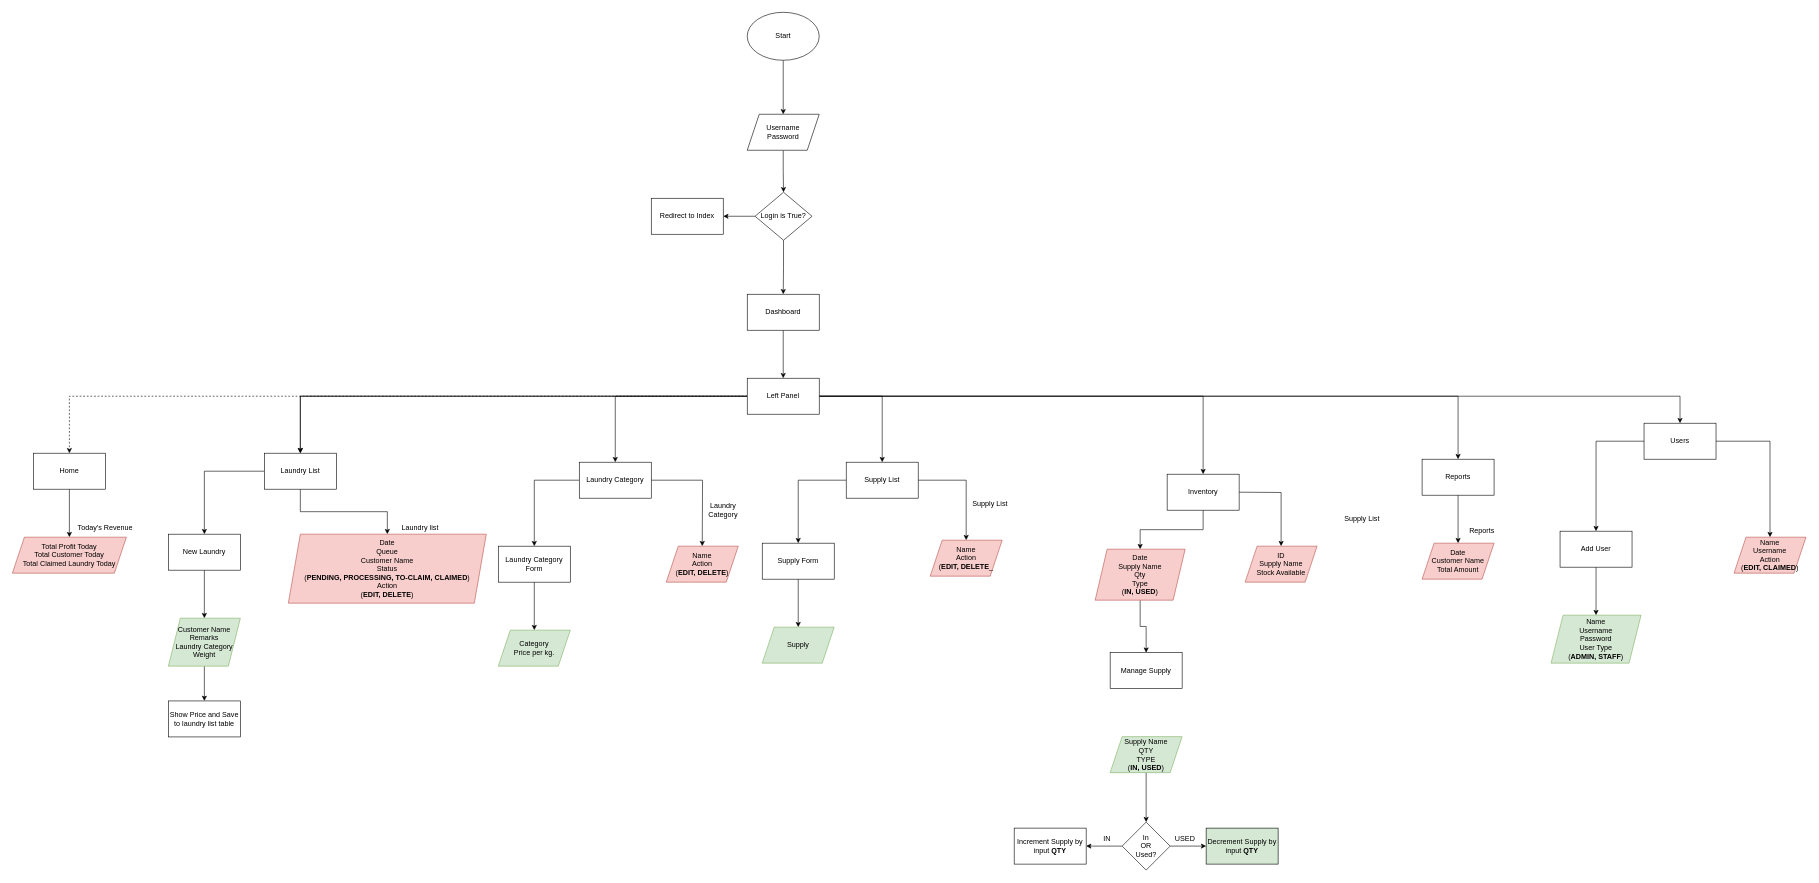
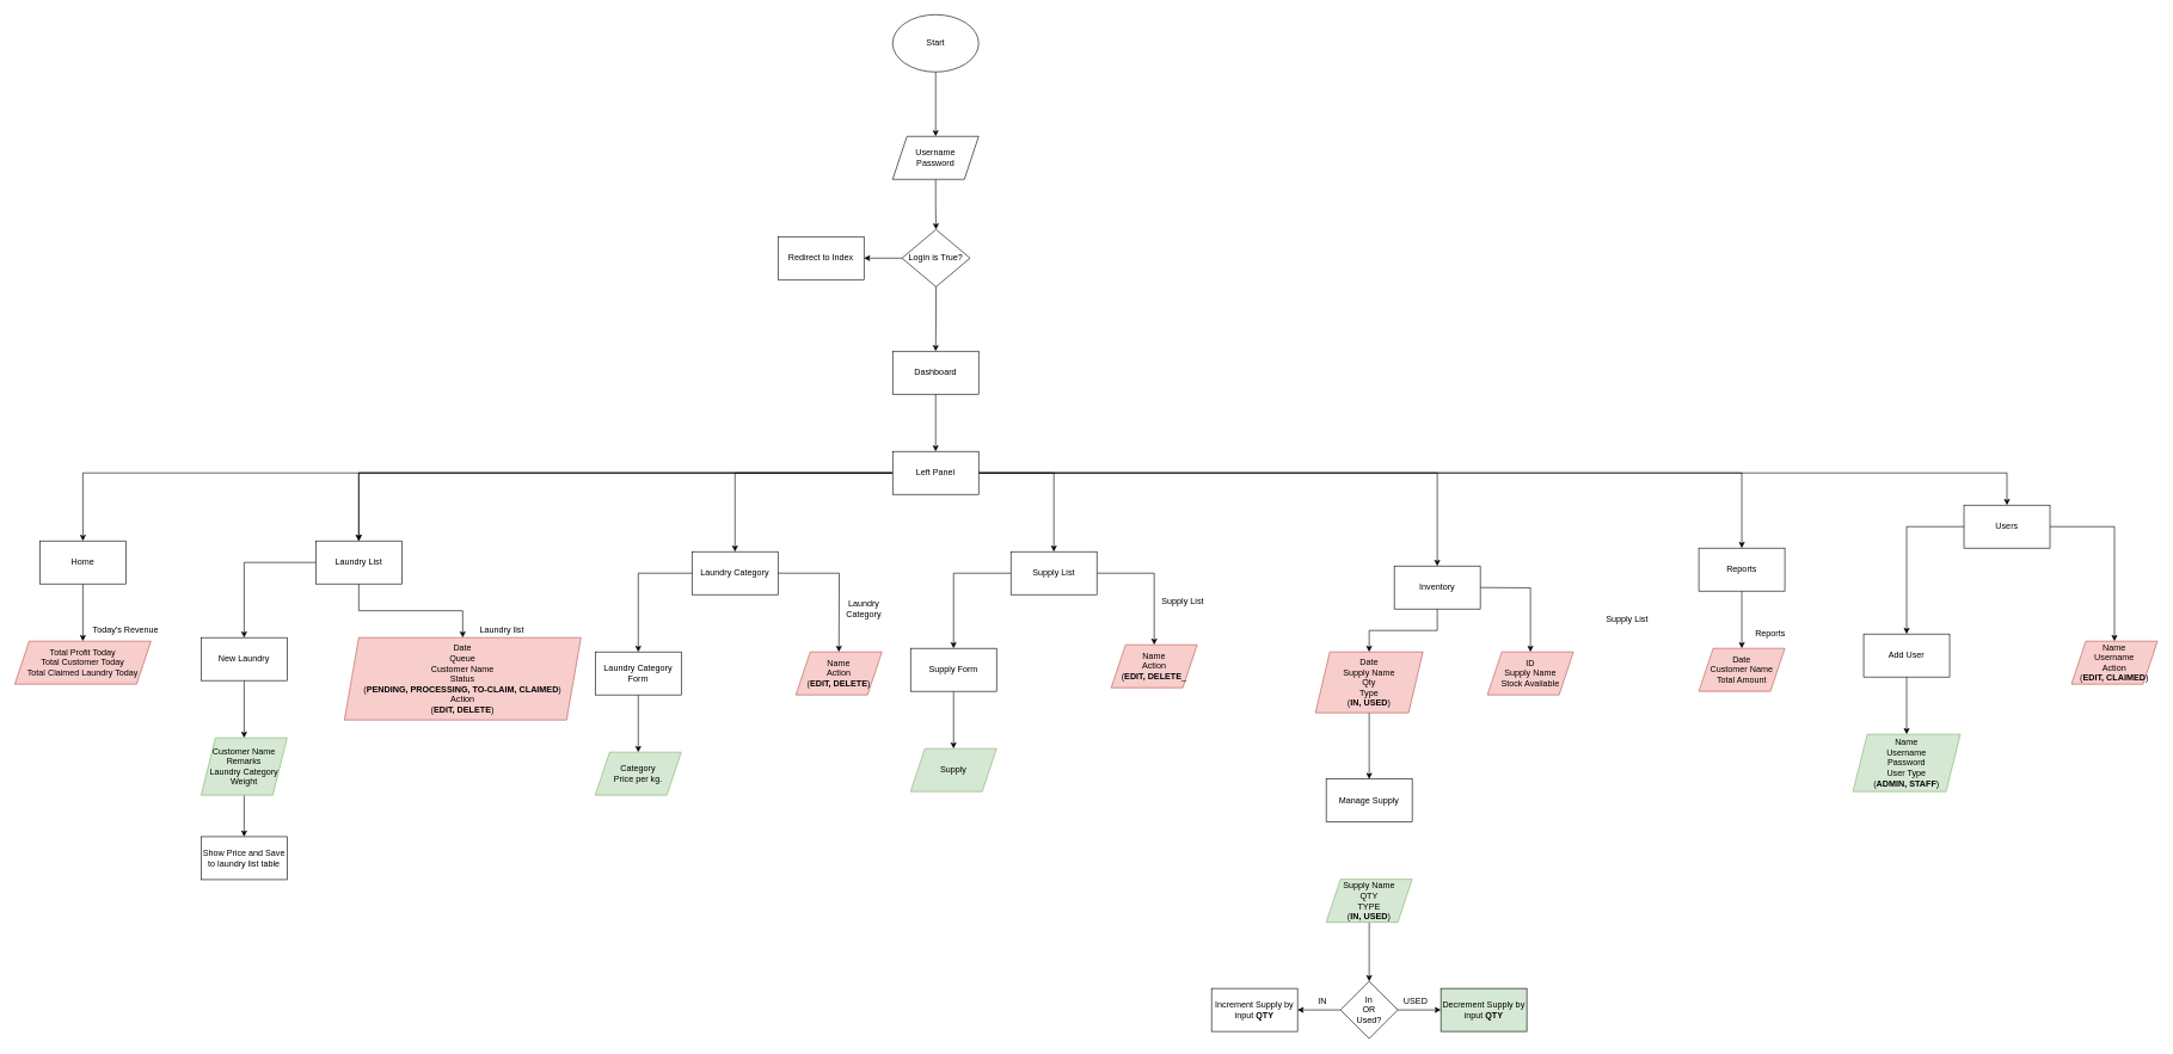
  <mxCell id="0" />
  <mxCell id="1" parent="0" />
  <mxCell id="2" value="" style="edgeStyle=orthogonalEdgeStyle;rounded=0;orthogonalLoop=1;jettySize=auto;html=1;" edge="1" parent="1" source="3" target="5"><mxGeometry relative="1" as="geometry" /></mxCell>
  <mxCell id="3" value="Start" style="ellipse;whiteSpace=wrap;html=1;" vertex="1" parent="1"><mxGeometry x="1245" y="20" width="120" height="80" as="geometry" /></mxCell>
  <mxCell id="4" value="" style="edgeStyle=orthogonalEdgeStyle;rounded=0;orthogonalLoop=1;jettySize=auto;html=1;" edge="1" parent="1" source="5" target="8"><mxGeometry relative="1" as="geometry" /></mxCell>
  <mxCell id="5" value="Username&lt;br&gt;Password" style="shape=parallelogram;perimeter=parallelogramPerimeter;whiteSpace=wrap;html=1;fixedSize=1;" vertex="1" parent="1"><mxGeometry x="1245" y="190" width="120" height="60" as="geometry" /></mxCell>
  <mxCell id="6" value="" style="edgeStyle=orthogonalEdgeStyle;rounded=0;orthogonalLoop=1;jettySize=auto;html=1;" edge="1" parent="1" source="8" target="9"><mxGeometry relative="1" as="geometry" /></mxCell>
  <mxCell id="7" value="" style="edgeStyle=orthogonalEdgeStyle;rounded=0;orthogonalLoop=1;jettySize=auto;html=1;" edge="1" parent="1" source="8" target="11"><mxGeometry relative="1" as="geometry" /></mxCell>
  <mxCell id="8" value="Login is True?" style="rhombus;whiteSpace=wrap;html=1;" vertex="1" parent="1"><mxGeometry x="1258" y="320" width="95" height="80" as="geometry" /></mxCell>
  <mxCell id="9" value="Redirect to Index" style="whiteSpace=wrap;html=1;" vertex="1" parent="1"><mxGeometry x="1085" y="330" width="120" height="60" as="geometry" /></mxCell>
  <mxCell id="10" value="" style="edgeStyle=orthogonalEdgeStyle;rounded=0;orthogonalLoop=1;jettySize=auto;html=1;" edge="1" parent="1" source="11" target="20"><mxGeometry relative="1" as="geometry" /></mxCell>
  <mxCell id="11" value="Dashboard" style="whiteSpace=wrap;html=1;" vertex="1" parent="1"><mxGeometry x="1245" y="490" width="120" height="60" as="geometry" /></mxCell>
  <mxCell id="12" value="" style="edgeStyle=orthogonalEdgeStyle;rounded=0;orthogonalLoop=1;jettySize=auto;html=1;" edge="1" parent="1" source="20" target="23"><mxGeometry relative="1" as="geometry" /></mxCell>
  <mxCell id="13" value="" style="edgeStyle=orthogonalEdgeStyle;rounded=0;orthogonalLoop=1;jettySize=auto;html=1;" edge="1" parent="1" source="20" target="23"><mxGeometry relative="1" as="geometry" /></mxCell>
  <mxCell id="14" value="" style="edgeStyle=orthogonalEdgeStyle;rounded=0;orthogonalLoop=1;jettySize=auto;html=1;" edge="1" parent="1" source="20" target="26"><mxGeometry relative="1" as="geometry" /></mxCell>
  <mxCell id="15" value="" style="edgeStyle=orthogonalEdgeStyle;rounded=0;orthogonalLoop=1;jettySize=auto;html=1;" edge="1" parent="1" source="20" target="29"><mxGeometry relative="1" as="geometry" /></mxCell>
  <mxCell id="16" value="" style="edgeStyle=orthogonalEdgeStyle;rounded=0;orthogonalLoop=1;jettySize=auto;html=1;" edge="1" parent="1" source="20" target="32"><mxGeometry relative="1" as="geometry" /></mxCell>
  <mxCell id="17" value="" style="edgeStyle=orthogonalEdgeStyle;rounded=0;orthogonalLoop=1;jettySize=auto;html=1;" edge="1" parent="1" source="20" target="34"><mxGeometry relative="1" as="geometry" /></mxCell>
  <mxCell id="18" value="" style="edgeStyle=orthogonalEdgeStyle;rounded=0;orthogonalLoop=1;jettySize=auto;html=1;" edge="1" parent="1" source="20" target="37"><mxGeometry relative="1" as="geometry" /></mxCell>
- <mxCell id="19" style="edgeStyle=orthogonalEdgeStyle;rounded=0;orthogonalLoop=1;jettySize=auto;html=1;entryX=0.5;entryY=0;entryDx=0;entryDy=0;dashed=1;" edge="1" parent="1" source="20" target="39"><mxGeometry relative="1" as="geometry"><mxPoint x="417.706" y="660" as="targetPoint" /></mxGeometry></mxCell>
+ <mxCell id="19" style="edgeStyle=orthogonalEdgeStyle;rounded=0;orthogonalLoop=1;jettySize=auto;html=1;entryX=0.5;entryY=0;entryDx=0;entryDy=0;" edge="1" parent="1" source="20" target="39"><mxGeometry relative="1" as="geometry"><mxPoint x="417.706" y="660" as="targetPoint" /></mxGeometry></mxCell>
  <mxCell id="20" value="Left Panel" style="whiteSpace=wrap;html=1;" vertex="1" parent="1"><mxGeometry x="1245" y="630" width="120" height="60" as="geometry" /></mxCell>
  <mxCell id="21" value="" style="edgeStyle=orthogonalEdgeStyle;rounded=0;orthogonalLoop=1;jettySize=auto;html=1;" edge="1" parent="1" source="23" target="42"><mxGeometry relative="1" as="geometry" /></mxCell>
  <mxCell id="22" value="" style="edgeStyle=orthogonalEdgeStyle;rounded=0;orthogonalLoop=1;jettySize=auto;html=1;" edge="1" parent="1" source="23" target="75"><mxGeometry relative="1" as="geometry" /></mxCell>
  <mxCell id="23" value="Laundry List" style="whiteSpace=wrap;html=1;" vertex="1" parent="1"><mxGeometry x="440" y="755" width="120" height="60" as="geometry" /></mxCell>
  <mxCell id="24" value="" style="edgeStyle=orthogonalEdgeStyle;rounded=0;orthogonalLoop=1;jettySize=auto;html=1;" edge="1" parent="1" source="26" target="45"><mxGeometry relative="1" as="geometry" /></mxCell>
  <mxCell id="25" value="" style="edgeStyle=orthogonalEdgeStyle;rounded=0;orthogonalLoop=1;jettySize=auto;html=1;" edge="1" parent="1" source="26"><mxGeometry relative="1" as="geometry"><mxPoint x="1170" y="910" as="targetPoint" /></mxGeometry></mxCell>
  <mxCell id="26" value="Laundry Category" style="whiteSpace=wrap;html=1;" vertex="1" parent="1"><mxGeometry x="965" y="770" width="120" height="60" as="geometry" /></mxCell>
  <mxCell id="27" value="" style="edgeStyle=orthogonalEdgeStyle;rounded=0;orthogonalLoop=1;jettySize=auto;html=1;" edge="1" parent="1" source="29" target="49"><mxGeometry relative="1" as="geometry" /></mxCell>
  <mxCell id="28" value="" style="edgeStyle=orthogonalEdgeStyle;rounded=0;orthogonalLoop=1;jettySize=auto;html=1;" edge="1" parent="1" source="29" target="50"><mxGeometry relative="1" as="geometry" /></mxCell>
  <mxCell id="29" value="Supply List" style="whiteSpace=wrap;html=1;" vertex="1" parent="1"><mxGeometry x="1410" y="770" width="120" height="60" as="geometry" /></mxCell>
  <mxCell id="30" value="" style="edgeStyle=orthogonalEdgeStyle;rounded=0;orthogonalLoop=1;jettySize=auto;html=1;" edge="1" parent="1" source="32" target="53"><mxGeometry relative="1" as="geometry" /></mxCell>
  <mxCell id="31" value="" style="edgeStyle=orthogonalEdgeStyle;rounded=0;orthogonalLoop=1;jettySize=auto;html=1;" edge="1" parent="1" target="54"><mxGeometry relative="1" as="geometry"><mxPoint x="2065" y="820" as="sourcePoint" /></mxGeometry></mxCell>
  <mxCell id="32" value="Inventory" style="whiteSpace=wrap;html=1;" vertex="1" parent="1"><mxGeometry x="1945" y="790" width="120" height="60" as="geometry" /></mxCell>
  <mxCell id="33" value="" style="edgeStyle=orthogonalEdgeStyle;rounded=0;orthogonalLoop=1;jettySize=auto;html=1;" edge="1" parent="1" source="34" target="58"><mxGeometry relative="1" as="geometry" /></mxCell>
  <mxCell id="34" value="Reports" style="whiteSpace=wrap;html=1;" vertex="1" parent="1"><mxGeometry x="2370" y="765" width="120" height="60" as="geometry" /></mxCell>
  <mxCell id="35" value="" style="edgeStyle=orthogonalEdgeStyle;rounded=0;orthogonalLoop=1;jettySize=auto;html=1;" edge="1" parent="1" source="37" target="60"><mxGeometry relative="1" as="geometry" /></mxCell>
  <mxCell id="36" value="" style="edgeStyle=orthogonalEdgeStyle;rounded=0;orthogonalLoop=1;jettySize=auto;html=1;" edge="1" parent="1" source="37" target="62"><mxGeometry relative="1" as="geometry" /></mxCell>
  <mxCell id="37" value="Users" style="whiteSpace=wrap;html=1;" vertex="1" parent="1"><mxGeometry x="2740" y="705" width="120" height="60" as="geometry" /></mxCell>
  <mxCell id="38" value="" style="edgeStyle=orthogonalEdgeStyle;rounded=0;orthogonalLoop=1;jettySize=auto;html=1;" edge="1" parent="1" source="39" target="40"><mxGeometry relative="1" as="geometry" /></mxCell>
  <mxCell id="39" value="Home" style="rounded=0;whiteSpace=wrap;html=1;" vertex="1" parent="1"><mxGeometry x="55" y="755" width="120" height="60" as="geometry" /></mxCell>
  <mxCell id="40" value="Total Profit Today&lt;br&gt;Total Customer Today&lt;br&gt;Total Claimed Laundry Today" style="shape=parallelogram;perimeter=parallelogramPerimeter;whiteSpace=wrap;html=1;fixedSize=1;rounded=0;fillColor=#f8cecc;strokeColor=#b85450;" vertex="1" parent="1"><mxGeometry x="20" y="895" width="190" height="60" as="geometry" /></mxCell>
  <mxCell id="41" value="Today's Revenue" style="text;html=1;strokeColor=none;fillColor=none;align=center;verticalAlign=middle;whiteSpace=wrap;rounded=0;" vertex="1" parent="1"><mxGeometry x="125" y="865" width="100" height="30" as="geometry" /></mxCell>
  <mxCell id="42" value="Date&lt;br&gt;Queue&lt;br&gt;Customer Name&lt;br&gt;Status&lt;br&gt;(&lt;b&gt;PENDING, PROCESSING, TO-CLAIM, CLAIMED&lt;/b&gt;)&lt;br&gt;Action&lt;br&gt;(&lt;b&gt;EDIT, DELETE&lt;/b&gt;)" style="shape=parallelogram;perimeter=parallelogramPerimeter;whiteSpace=wrap;html=1;fixedSize=1;fillColor=#f8cecc;strokeColor=#b85450;" vertex="1" parent="1"><mxGeometry x="480" y="890" width="330" height="115" as="geometry" /></mxCell>
  <mxCell id="43" value="Laundry list" style="text;html=1;strokeColor=none;fillColor=none;align=center;verticalAlign=middle;whiteSpace=wrap;rounded=0;" vertex="1" parent="1"><mxGeometry x="660" y="860" width="80" height="40" as="geometry" /></mxCell>
  <mxCell id="44" value="" style="edgeStyle=orthogonalEdgeStyle;rounded=0;orthogonalLoop=1;jettySize=auto;html=1;" edge="1" parent="1" source="45" target="46"><mxGeometry relative="1" as="geometry" /></mxCell>
  <mxCell id="45" value="Laundry Category Form" style="whiteSpace=wrap;html=1;" vertex="1" parent="1"><mxGeometry x="830" y="910" width="120" height="60" as="geometry" /></mxCell>
  <mxCell id="46" value="Category&lt;br&gt;Price per kg." style="shape=parallelogram;perimeter=parallelogramPerimeter;whiteSpace=wrap;html=1;fixedSize=1;fillColor=#d5e8d4;strokeColor=#82b366;" vertex="1" parent="1"><mxGeometry x="830" y="1050" width="120" height="60" as="geometry" /></mxCell>
  <mxCell id="47" value="Name&lt;br&gt;Action&lt;br&gt;(&lt;b&gt;EDIT, DELETE&lt;/b&gt;)" style="shape=parallelogram;perimeter=parallelogramPerimeter;whiteSpace=wrap;html=1;fixedSize=1;fillColor=#f8cecc;strokeColor=#b85450;" vertex="1" parent="1"><mxGeometry x="1110" y="910" width="120" height="60" as="geometry" /></mxCell>
  <mxCell id="48" value="" style="edgeStyle=orthogonalEdgeStyle;rounded=0;orthogonalLoop=1;jettySize=auto;html=1;" edge="1" parent="1" source="49" target="51"><mxGeometry relative="1" as="geometry" /></mxCell>
  <mxCell id="49" value="Supply Form" style="whiteSpace=wrap;html=1;" vertex="1" parent="1"><mxGeometry x="1270" y="905" width="120" height="60" as="geometry" /></mxCell>
  <mxCell id="50" value="Name&lt;br&gt;Action&lt;br&gt;(&lt;b&gt;EDIT, DELETE&lt;/b&gt;_" style="shape=parallelogram;perimeter=parallelogramPerimeter;whiteSpace=wrap;html=1;fixedSize=1;fillColor=#f8cecc;strokeColor=#b85450;" vertex="1" parent="1"><mxGeometry x="1550" y="900" width="120" height="60" as="geometry" /></mxCell>
  <mxCell id="51" value="Supply" style="shape=parallelogram;perimeter=parallelogramPerimeter;whiteSpace=wrap;html=1;fixedSize=1;fillColor=#d5e8d4;strokeColor=#82b366;" vertex="1" parent="1"><mxGeometry x="1270" y="1045" width="120" height="60" as="geometry" /></mxCell>
  <mxCell id="52" value="" style="edgeStyle=orthogonalEdgeStyle;rounded=0;orthogonalLoop=1;jettySize=auto;html=1;" edge="1" parent="1" source="53" target="64"><mxGeometry relative="1" as="geometry" /></mxCell>
- <mxCell id="53" value="Date&lt;br&gt;Supply Name&lt;br&gt;Qty&lt;br&gt;Type&lt;br&gt;(&lt;b&gt;IN, USED&lt;/b&gt;)" style="shape=parallelogram;perimeter=parallelogramPerimeter;whiteSpace=wrap;html=1;fixedSize=1;fillColor=#f8cecc;strokeColor=#b85450;" vertex="1" parent="1"><mxGeometry x="1825" y="915" width="150" height="85" as="geometry" /></mxCell>
+ <mxCell id="53" value="Date&lt;br&gt;Supply Name&lt;br&gt;Qty&lt;br&gt;Type&lt;br&gt;(&lt;b&gt;IN, USED&lt;/b&gt;)" style="shape=parallelogram;perimeter=parallelogramPerimeter;whiteSpace=wrap;html=1;fixedSize=1;fillColor=#f8cecc;strokeColor=#b85450;" vertex="1" parent="1"><mxGeometry x="1835" y="910" width="150" height="85" as="geometry" /></mxCell>
  <mxCell id="54" value="ID&lt;br&gt;Supply Name&lt;br&gt;Stock Available" style="shape=parallelogram;perimeter=parallelogramPerimeter;whiteSpace=wrap;html=1;fixedSize=1;fillColor=#f8cecc;strokeColor=#b85450;" vertex="1" parent="1"><mxGeometry x="2075" y="910" width="120" height="60" as="geometry" /></mxCell>
  <mxCell id="55" value="Laundry Category" style="text;html=1;strokeColor=none;fillColor=none;align=center;verticalAlign=middle;whiteSpace=wrap;rounded=0;" vertex="1" parent="1"><mxGeometry x="1165" y="830" width="80" height="40" as="geometry" /></mxCell>
  <mxCell id="56" value="Supply List" style="text;html=1;strokeColor=none;fillColor=none;align=center;verticalAlign=middle;whiteSpace=wrap;rounded=0;" vertex="1" parent="1"><mxGeometry x="1610" y="820" width="80" height="40" as="geometry" /></mxCell>
  <mxCell id="57" value="Supply List" style="text;html=1;strokeColor=none;fillColor=none;align=center;verticalAlign=middle;whiteSpace=wrap;rounded=0;" vertex="1" parent="1"><mxGeometry x="2230" y="845" width="80" height="40" as="geometry" /></mxCell>
  <mxCell id="58" value="Date&lt;br&gt;Customer Name&lt;br&gt;Total Amount" style="shape=parallelogram;perimeter=parallelogramPerimeter;whiteSpace=wrap;html=1;fixedSize=1;fillColor=#f8cecc;strokeColor=#b85450;" vertex="1" parent="1"><mxGeometry x="2370" y="905" width="120" height="60" as="geometry" /></mxCell>
  <mxCell id="59" value="Reports" style="text;html=1;strokeColor=none;fillColor=none;align=center;verticalAlign=middle;whiteSpace=wrap;rounded=0;" vertex="1" parent="1"><mxGeometry x="2430" y="865" width="80" height="40" as="geometry" /></mxCell>
  <mxCell id="60" value="Name&lt;br&gt;Username&lt;br&gt;Action&lt;br&gt;(&lt;b&gt;EDIT, CLAIMED&lt;/b&gt;)" style="shape=parallelogram;perimeter=parallelogramPerimeter;whiteSpace=wrap;html=1;fixedSize=1;fillColor=#f8cecc;strokeColor=#b85450;" vertex="1" parent="1"><mxGeometry x="2890" y="895" width="120" height="60" as="geometry" /></mxCell>
  <mxCell id="61" value="" style="edgeStyle=orthogonalEdgeStyle;rounded=0;orthogonalLoop=1;jettySize=auto;html=1;" edge="1" parent="1" source="62" target="63"><mxGeometry relative="1" as="geometry" /></mxCell>
  <mxCell id="62" value="Add User" style="whiteSpace=wrap;html=1;" vertex="1" parent="1"><mxGeometry x="2600" y="885" width="120" height="60" as="geometry" /></mxCell>
  <mxCell id="63" value="Name&lt;br&gt;Username&lt;br&gt;Password&lt;br&gt;User Type&lt;br&gt;(&lt;b&gt;ADMIN, STAFF&lt;/b&gt;)" style="shape=parallelogram;perimeter=parallelogramPerimeter;whiteSpace=wrap;html=1;fixedSize=1;fillColor=#d5e8d4;strokeColor=#82b366;" vertex="1" parent="1"><mxGeometry x="2585" y="1025" width="150" height="80" as="geometry" /></mxCell>
  <mxCell id="64" value="Manage Supply" style="whiteSpace=wrap;html=1;" vertex="1" parent="1"><mxGeometry x="1850" y="1087.5" width="120" height="60" as="geometry" /></mxCell>
  <mxCell id="65" value="" style="edgeStyle=orthogonalEdgeStyle;rounded=0;orthogonalLoop=1;jettySize=auto;html=1;" edge="1" parent="1" source="66" target="69"><mxGeometry relative="1" as="geometry" /></mxCell>
  <mxCell id="66" value="Supply Name&lt;br&gt;QTY&lt;br&gt;TYPE&lt;br&gt;(&lt;b&gt;IN, USED&lt;/b&gt;)" style="shape=parallelogram;perimeter=parallelogramPerimeter;whiteSpace=wrap;html=1;fixedSize=1;fillColor=#d5e8d4;strokeColor=#82b366;" vertex="1" parent="1"><mxGeometry x="1850" y="1227.5" width="120" height="60" as="geometry" /></mxCell>
  <mxCell id="67" value="" style="edgeStyle=orthogonalEdgeStyle;rounded=0;orthogonalLoop=1;jettySize=auto;html=1;" edge="1" parent="1" source="69" target="70"><mxGeometry relative="1" as="geometry" /></mxCell>
  <mxCell id="68" value="" style="edgeStyle=orthogonalEdgeStyle;rounded=0;orthogonalLoop=1;jettySize=auto;html=1;" edge="1" parent="1" source="69" target="71"><mxGeometry relative="1" as="geometry" /></mxCell>
  <mxCell id="69" value="In&lt;br&gt;OR &lt;br&gt;Used?" style="rhombus;whiteSpace=wrap;html=1;" vertex="1" parent="1"><mxGeometry x="1870" y="1370" width="80" height="80" as="geometry" /></mxCell>
  <mxCell id="70" value="Increment Supply by input &lt;b&gt;QTY&lt;/b&gt;" style="whiteSpace=wrap;html=1;" vertex="1" parent="1"><mxGeometry x="1690" y="1380" width="120" height="60" as="geometry" /></mxCell>
  <mxCell id="71" value="Decrement Supply by input&amp;nbsp;&lt;b style=&quot;border-color: var(--border-color);&quot;&gt;QTY&lt;/b&gt;" style="whiteSpace=wrap;html=1;fillColor=#d5e8d4;" vertex="1" parent="1"><mxGeometry x="2010" y="1380" width="120" height="60" as="geometry" /></mxCell>
  <mxCell id="72" value="IN" style="text;html=1;strokeColor=none;fillColor=none;align=center;verticalAlign=middle;whiteSpace=wrap;rounded=0;" vertex="1" parent="1"><mxGeometry x="1815" y="1382.5" width="60" height="30" as="geometry" /></mxCell>
  <mxCell id="73" value="USED" style="text;html=1;strokeColor=none;fillColor=none;align=center;verticalAlign=middle;whiteSpace=wrap;rounded=0;" vertex="1" parent="1"><mxGeometry x="1945" y="1382.5" width="60" height="30" as="geometry" /></mxCell>
  <mxCell id="74" value="" style="edgeStyle=orthogonalEdgeStyle;rounded=0;orthogonalLoop=1;jettySize=auto;html=1;" edge="1" parent="1" source="75" target="77"><mxGeometry relative="1" as="geometry" /></mxCell>
  <mxCell id="75" value="New Laundry" style="whiteSpace=wrap;html=1;" vertex="1" parent="1"><mxGeometry x="280" y="890" width="120" height="60" as="geometry" /></mxCell>
  <mxCell id="76" value="" style="edgeStyle=orthogonalEdgeStyle;rounded=0;orthogonalLoop=1;jettySize=auto;html=1;" edge="1" parent="1" source="77" target="78"><mxGeometry relative="1" as="geometry" /></mxCell>
  <mxCell id="77" value="Customer Name&lt;br&gt;Remarks&lt;br&gt;Laundry Category&lt;br&gt;Weight" style="shape=parallelogram;perimeter=parallelogramPerimeter;whiteSpace=wrap;html=1;fixedSize=1;fillColor=#d5e8d4;strokeColor=#82b366;" vertex="1" parent="1"><mxGeometry x="280" y="1030" width="120" height="80" as="geometry" /></mxCell>
  <mxCell id="78" value="Show Price and Save to laundry list table" style="rounded=0;whiteSpace=wrap;html=1;" vertex="1" parent="1"><mxGeometry x="280" y="1168" width="120" height="60" as="geometry" /></mxCell>
